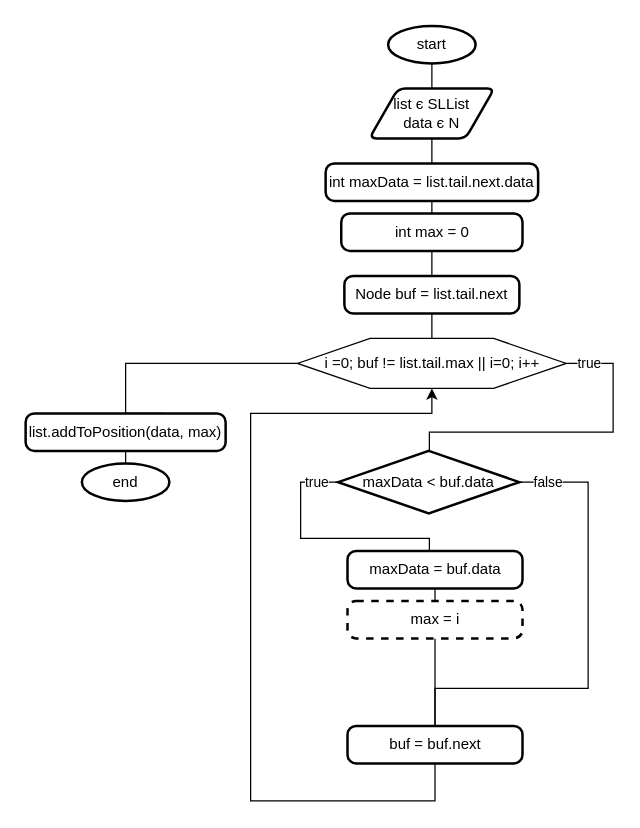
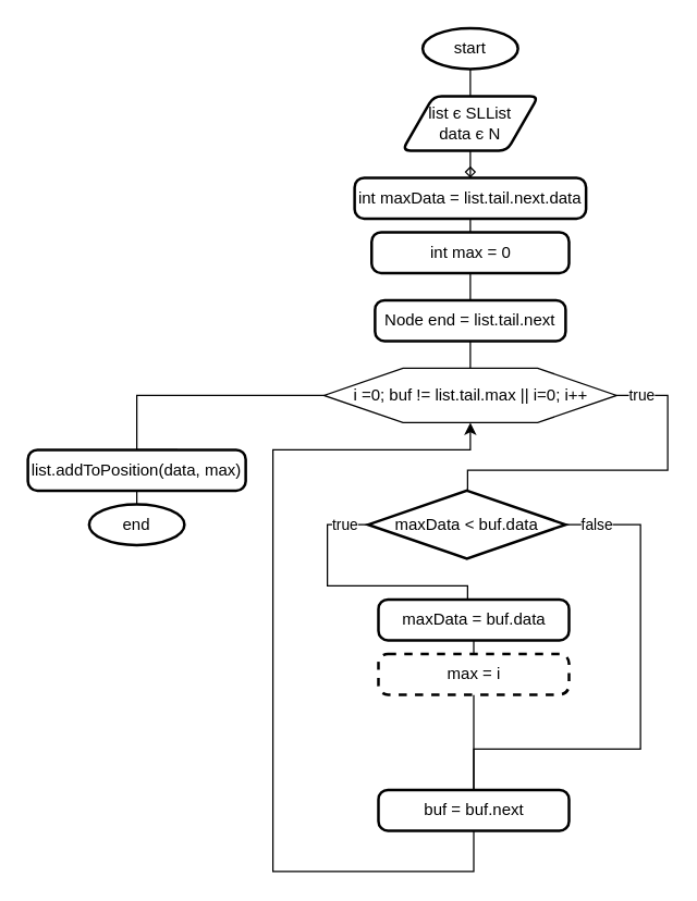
  <mxCell id="0" />
  <mxCell id="1" parent="0" />
  <mxCell id="2" style="edgeStyle=orthogonalEdgeStyle;rounded=0;orthogonalLoop=1;jettySize=auto;html=1;exitX=0.5;exitY=1;exitDx=0;exitDy=0;exitPerimeter=0;entryX=0.5;entryY=0;entryDx=0;entryDy=0;endArrow=none;endFill=0;" edge="1" parent="1" source="3" target="6"><mxGeometry relative="1" as="geometry" /></mxCell>
  <mxCell id="3" value="start" style="strokeWidth=2;html=1;shape=mxgraph.flowchart.start_1;whiteSpace=wrap;" vertex="1" parent="1"><mxGeometry x="310" y="20" width="70" height="30" as="geometry" /></mxCell>
  <mxCell id="4" style="edgeStyle=orthogonalEdgeStyle;rounded=0;orthogonalLoop=1;jettySize=auto;html=1;exitX=0.5;exitY=1;exitDx=0;exitDy=0;entryX=0.5;entryY=0;entryDx=0;entryDy=0;endArrow=none;endFill=0;" edge="1" parent="1" target="13"><mxGeometry relative="1" as="geometry"><mxPoint x="345" y="130" as="sourcePoint" /></mxGeometry></mxCell>
- <mxCell id="5" style="edgeStyle=orthogonalEdgeStyle;rounded=0;orthogonalLoop=1;jettySize=auto;html=1;endArrow=none;endFill=0;" edge="1" parent="1" source="6" target="13"><mxGeometry relative="1" as="geometry" /></mxCell>
+ <mxCell id="5" style="edgeStyle=orthogonalEdgeStyle;rounded=0;orthogonalLoop=1;jettySize=auto;html=1;endArrow=diamond;endFill=0;" edge="1" parent="1" source="6" target="13"><mxGeometry relative="1" as="geometry" /></mxCell>
  <mxCell id="6" value="list є SLList&lt;br&gt;data є N" style="shape=parallelogram;html=1;strokeWidth=2;perimeter=parallelogramPerimeter;whiteSpace=wrap;rounded=1;arcSize=12;size=0.23;" vertex="1" parent="1"><mxGeometry x="295" y="70" width="100" height="40" as="geometry" /></mxCell>
  <mxCell id="7" value="true" style="edgeStyle=orthogonalEdgeStyle;rounded=0;orthogonalLoop=1;jettySize=auto;html=1;exitX=1;exitY=0.5;exitDx=0;exitDy=0;endArrow=none;endFill=0;" edge="1" parent="1" source="9" target="18"><mxGeometry x="-0.862" relative="1" as="geometry"><Array as="points"><mxPoint x="490" y="290" /><mxPoint x="490" y="345" /><mxPoint x="343" y="345" /></Array><mxPoint as="offset" /></mxGeometry></mxCell>
  <mxCell id="8" style="edgeStyle=orthogonalEdgeStyle;rounded=0;orthogonalLoop=1;jettySize=auto;html=1;endArrow=none;endFill=0;" edge="1" parent="1" source="9"><mxGeometry relative="1" as="geometry"><mxPoint x="130" y="330" as="targetPoint" /><Array as="points"><mxPoint x="100" y="290" /><mxPoint x="100" y="330" /></Array></mxGeometry></mxCell>
  <mxCell id="9" value="i =0;&amp;nbsp;buf != list.tail.max || i=0; i++" style="verticalLabelPosition=middle;verticalAlign=middle;html=1;shape=hexagon;perimeter=hexagonPerimeter2;arcSize=6;size=0.27;labelPosition=center;align=center;" vertex="1" parent="1"><mxGeometry x="237.5" y="270" width="215" height="40" as="geometry" /></mxCell>
  <mxCell id="10" style="edgeStyle=orthogonalEdgeStyle;rounded=0;orthogonalLoop=1;jettySize=auto;html=1;exitX=0.5;exitY=1;exitDx=0;exitDy=0;endArrow=none;endFill=0;" edge="1" parent="1" source="11" target="9"><mxGeometry relative="1" as="geometry" /></mxCell>
- <mxCell id="11" value="Node buf = list.tail.next" style="rounded=1;whiteSpace=wrap;html=1;absoluteArcSize=1;arcSize=14;strokeWidth=2;" vertex="1" parent="1"><mxGeometry x="275" y="220" width="140" height="30" as="geometry" /></mxCell>
+ <mxCell id="11" value="Node end = list.tail.next" style="rounded=1;whiteSpace=wrap;html=1;absoluteArcSize=1;arcSize=14;strokeWidth=2;" vertex="1" parent="1"><mxGeometry x="275" y="220" width="140" height="30" as="geometry" /></mxCell>
  <mxCell id="12" style="edgeStyle=orthogonalEdgeStyle;rounded=0;orthogonalLoop=1;jettySize=auto;html=1;exitX=0.5;exitY=1;exitDx=0;exitDy=0;entryX=0.5;entryY=0;entryDx=0;entryDy=0;endArrow=none;endFill=0;" edge="1" parent="1" source="13" target="15"><mxGeometry relative="1" as="geometry" /></mxCell>
  <mxCell id="13" value="int maxData = list.tail.next.data" style="rounded=1;whiteSpace=wrap;html=1;absoluteArcSize=1;arcSize=14;strokeWidth=2;" vertex="1" parent="1"><mxGeometry x="260" y="130" width="170" height="30" as="geometry" /></mxCell>
  <mxCell id="14" style="edgeStyle=orthogonalEdgeStyle;rounded=0;orthogonalLoop=1;jettySize=auto;html=1;endArrow=none;endFill=0;" edge="1" parent="1" source="15" target="11"><mxGeometry relative="1" as="geometry" /></mxCell>
  <mxCell id="15" value="int max = 0" style="rounded=1;whiteSpace=wrap;html=1;absoluteArcSize=1;arcSize=14;strokeWidth=2;" vertex="1" parent="1"><mxGeometry x="272.5" y="170" width="145" height="30" as="geometry" /></mxCell>
  <mxCell id="16" value="true" style="edgeStyle=orthogonalEdgeStyle;rounded=0;orthogonalLoop=1;jettySize=auto;html=1;endArrow=none;endFill=0;entryX=0.5;entryY=0;entryDx=0;entryDy=0;" edge="1" parent="1" source="18" target="22"><mxGeometry x="-0.894" relative="1" as="geometry"><mxPoint x="250" y="450" as="targetPoint" /><Array as="points"><mxPoint x="240" y="385" /><mxPoint x="240" y="430" /><mxPoint x="343" y="430" /><mxPoint x="343" y="460" /><mxPoint x="300" y="460" /></Array><mxPoint as="offset" /></mxGeometry></mxCell>
  <mxCell id="17" value="false" style="edgeStyle=orthogonalEdgeStyle;rounded=0;orthogonalLoop=1;jettySize=auto;html=1;entryX=0.5;entryY=0;entryDx=0;entryDy=0;endArrow=none;endFill=0;" edge="1" parent="1" source="18" target="20"><mxGeometry x="-0.874" relative="1" as="geometry"><Array as="points"><mxPoint x="470" y="385" /><mxPoint x="470" y="550" /><mxPoint x="348" y="550" /><mxPoint x="348" y="580" /></Array><mxPoint as="offset" /></mxGeometry></mxCell>
  <mxCell id="18" value="maxData &amp;lt; buf.data" style="strokeWidth=2;html=1;shape=mxgraph.flowchart.decision;whiteSpace=wrap;" vertex="1" parent="1"><mxGeometry x="270" y="360" width="145" height="50" as="geometry" /></mxCell>
  <mxCell id="19" style="edgeStyle=orthogonalEdgeStyle;rounded=0;orthogonalLoop=1;jettySize=auto;html=1;entryX=0.5;entryY=1;entryDx=0;entryDy=0;endArrow=classic;endFill=1;" edge="1" parent="1" source="20" target="9"><mxGeometry relative="1" as="geometry"><Array as="points"><mxPoint x="348" y="640" /><mxPoint x="200" y="640" /><mxPoint x="200" y="330" /><mxPoint x="345" y="330" /></Array></mxGeometry></mxCell>
  <mxCell id="20" value="buf = buf.next" style="rounded=1;whiteSpace=wrap;html=1;absoluteArcSize=1;arcSize=14;strokeWidth=2;" vertex="1" parent="1"><mxGeometry x="277.5" y="580" width="140" height="30" as="geometry" /></mxCell>
  <mxCell id="21" style="edgeStyle=orthogonalEdgeStyle;rounded=0;orthogonalLoop=1;jettySize=auto;html=1;exitX=0.5;exitY=1;exitDx=0;exitDy=0;entryX=0.5;entryY=0;entryDx=0;entryDy=0;endArrow=none;endFill=0;" edge="1" parent="1" source="22" target="24"><mxGeometry relative="1" as="geometry" /></mxCell>
  <mxCell id="22" value="maxData = buf.data" style="rounded=1;whiteSpace=wrap;html=1;absoluteArcSize=1;arcSize=14;strokeWidth=2;" vertex="1" parent="1"><mxGeometry x="277.5" y="440" width="140" height="30" as="geometry" /></mxCell>
  <mxCell id="23" style="edgeStyle=orthogonalEdgeStyle;rounded=0;orthogonalLoop=1;jettySize=auto;html=1;exitX=0.5;exitY=1;exitDx=0;exitDy=0;entryX=0.5;entryY=0;entryDx=0;entryDy=0;endArrow=none;endFill=0;" edge="1" parent="1" source="24" target="20"><mxGeometry relative="1" as="geometry" /></mxCell>
  <mxCell id="24" value="max = i" style="rounded=1;whiteSpace=wrap;html=1;absoluteArcSize=1;arcSize=14;strokeWidth=2;dashed=1;" vertex="1" parent="1"><mxGeometry x="277.5" y="480" width="140" height="30" as="geometry" /></mxCell>
  <mxCell id="25" style="edgeStyle=orthogonalEdgeStyle;rounded=0;orthogonalLoop=1;jettySize=auto;html=1;exitX=0.5;exitY=1;exitDx=0;exitDy=0;entryX=0.5;entryY=0;entryDx=0;entryDy=0;entryPerimeter=0;endArrow=none;endFill=0;" edge="1" parent="1" source="26" target="27"><mxGeometry relative="1" as="geometry" /></mxCell>
  <mxCell id="26" value="list.addToPosition(data, max)" style="rounded=1;whiteSpace=wrap;html=1;absoluteArcSize=1;arcSize=14;strokeWidth=2;" vertex="1" parent="1"><mxGeometry x="20" y="330" width="160" height="30" as="geometry" /></mxCell>
  <mxCell id="27" value="end" style="strokeWidth=2;html=1;shape=mxgraph.flowchart.start_1;whiteSpace=wrap;" vertex="1" parent="1"><mxGeometry x="65" y="370" width="70" height="30" as="geometry" /></mxCell>
